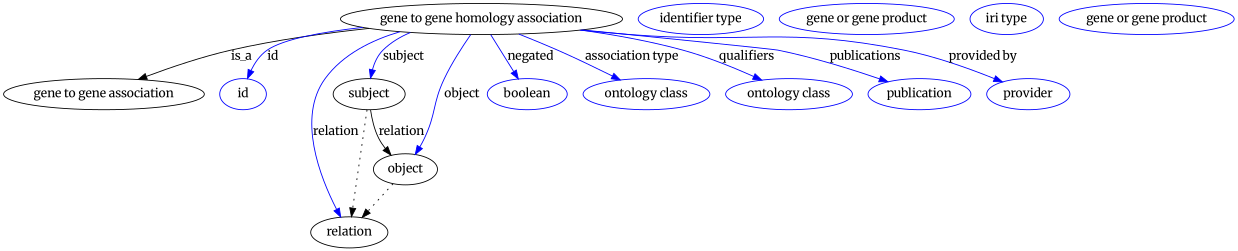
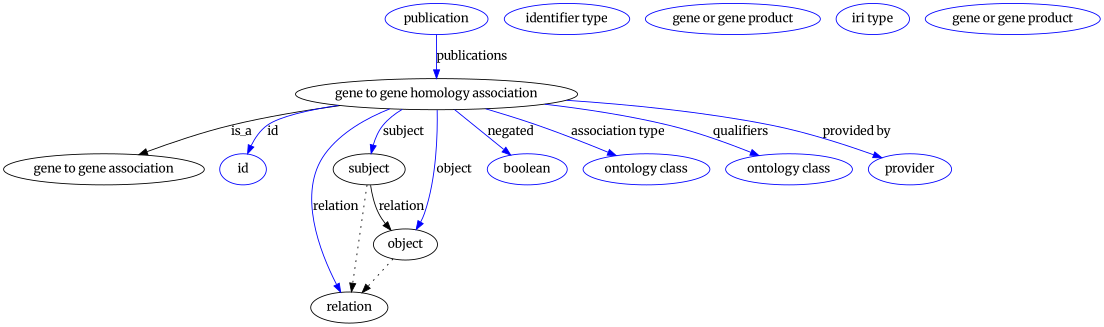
  digraph {
    fontname=Merriweather
    node [fontname=Merriweather color=blue]
    edge [fontname=Merriweather color=blue style=solid]
    n1 [height=0.5 label="gene to gene homology association" width=3.7327 color=""]
    "gene to gene association" [height=0.5 width=2.675 color=""]
    id [height=0.5 width=0.75]
    subject [height=0.5 width=0.97656 color=""]
    relation [height=0.5 width=1.031 color=""]
    object [height=0.5 width=0.88096 color=""]
    n7 [height=0.5 label=boolean width=1.0584]
    n8 [height=0.5 label="ontology class" width=1.6931]
    n9 [height=0.5 label="ontology class" width=1.6931]
    n10 [height=0.5 label=publication width=1.3859]
    n11 [height=0.5 label=provider width=1.1129]
    n12 [height=0.5 label="identifier type" width=1.652]
    n13 [height=0.5 label="gene or gene product" width=2.3474]
    n14 [height=0.5 label="iri type" width=0.9834]
    n15 [height=0.5 label="gene or gene product" width=2.3474]
    n1 -> "gene to gene association" [label=is_a color="" style=""]
    n1 -> id [label=id]
    n1 -> subject [label=subject]
    n1 -> relation [label=relation]
    n1 -> object [label=object]
    n1 -> n7 [label=negated]
    n1 -> n8 [label="association type"]
    n1 -> n9 [label=qualifiers]
-   n1 -> n10 [label=publications]
+   n10 -> n1 [label=publications]
    n1 -> n11 [label="provided by"]
    subject -> relation [style=dotted color=""]
    subject -> object [label=relation color="" style=""]
    object -> relation [style=dotted color=""]
  }
